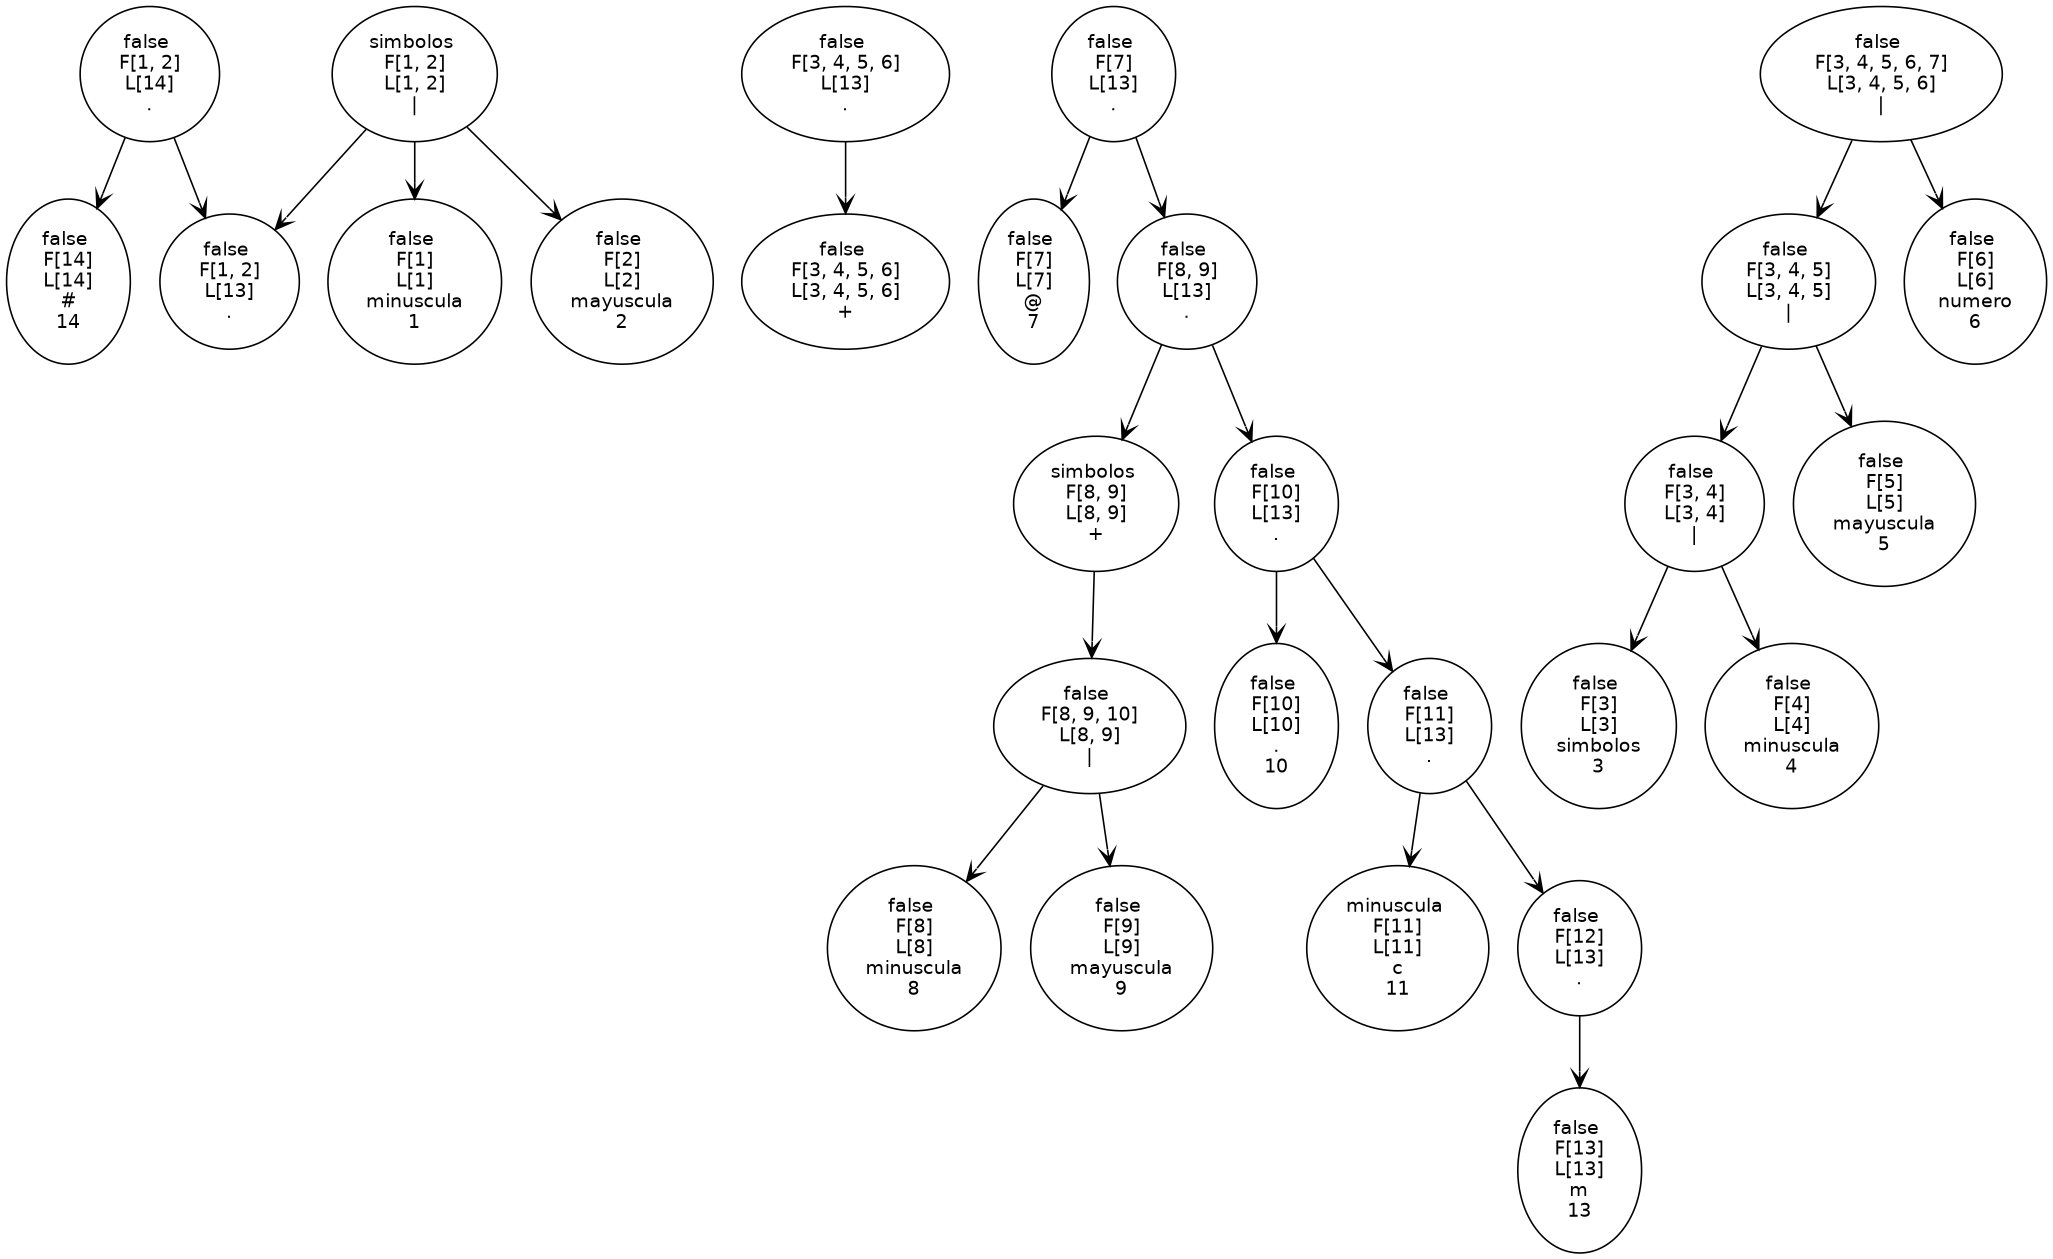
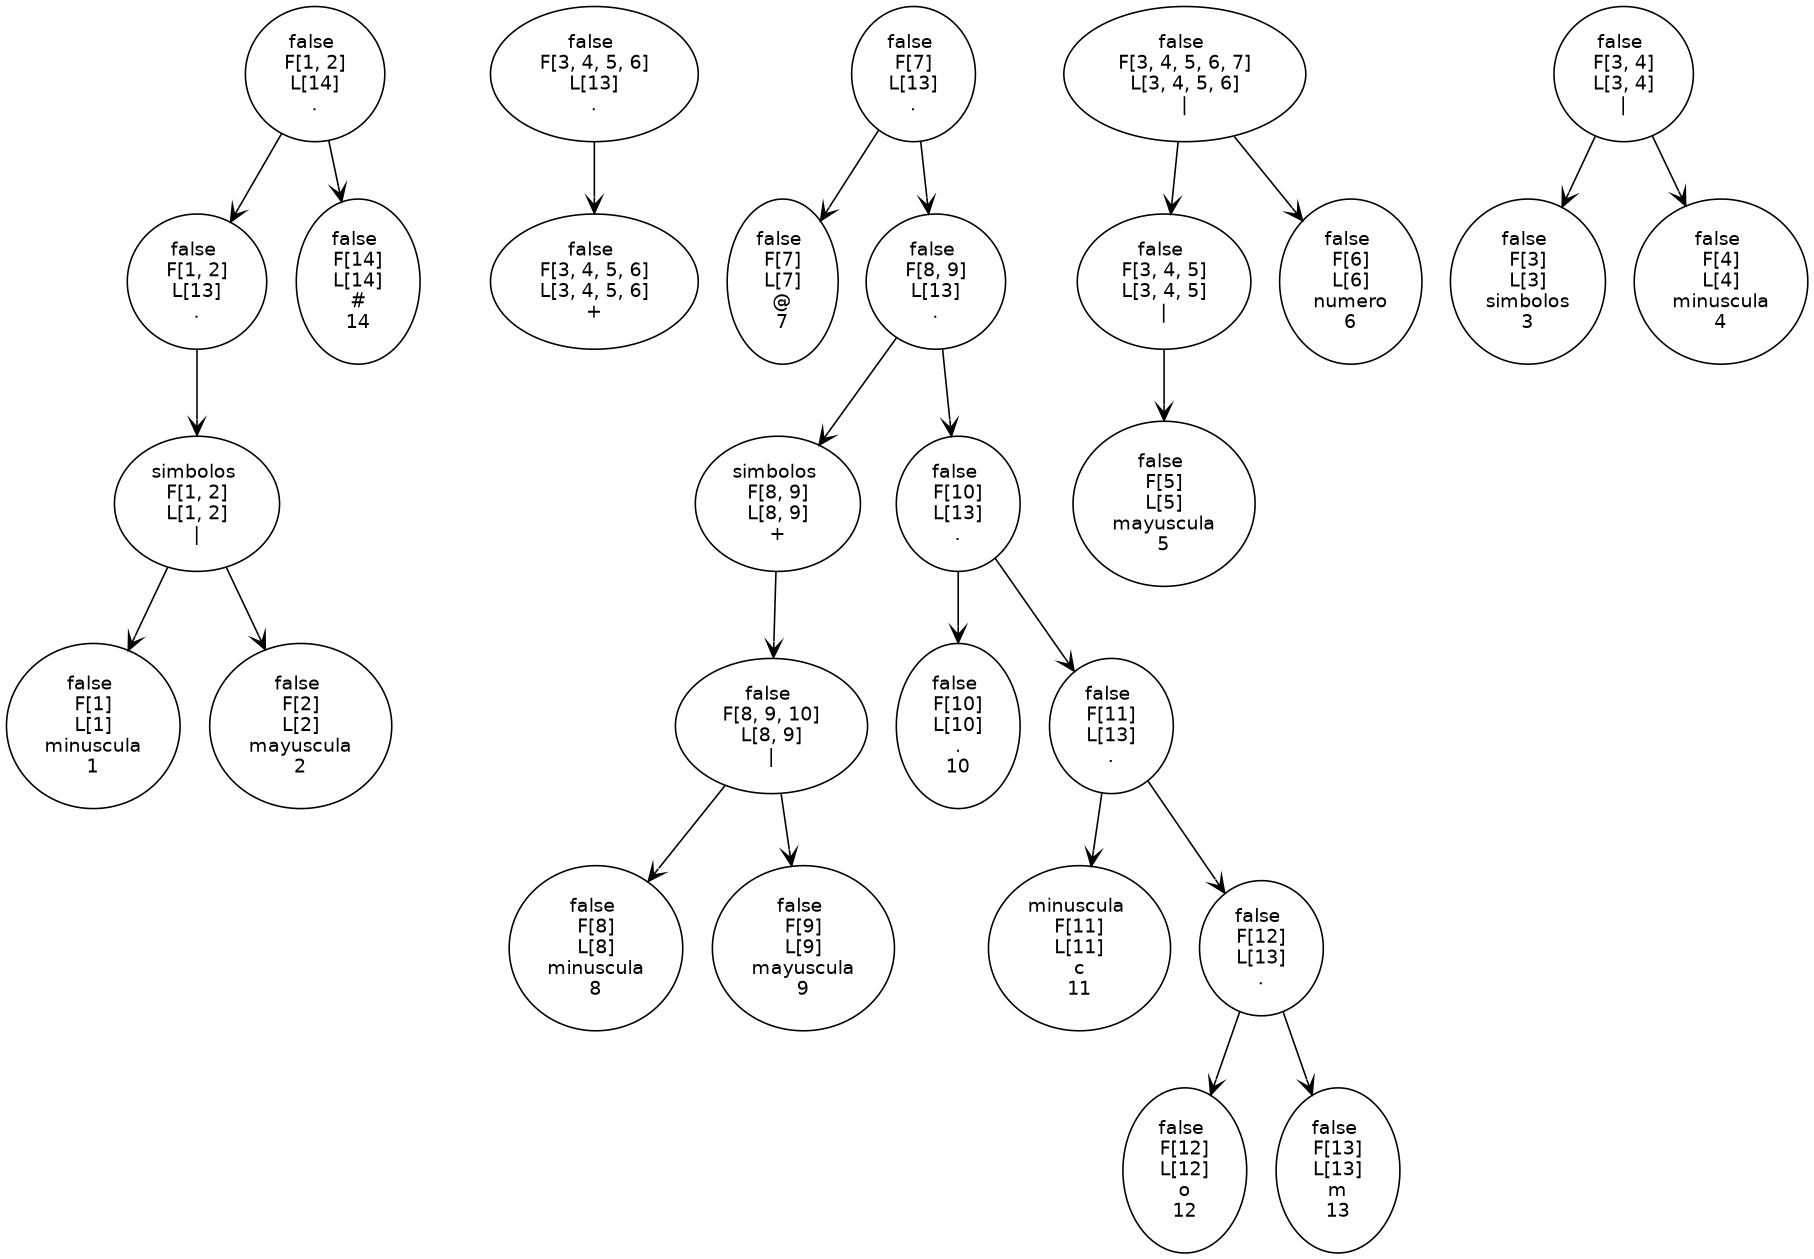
  digraph {
    node [fontname=Helvetica fontsize=12]
    edge [arrowhead=vee arrowtail=none]
    n1 [label="false \n F[1, 2] \n L[14] \n . "]
    n2 [label="false \n F[1, 2] \n L[13] \n . "]
    n3 [label="false \n F[14] \n L[14] \n#\n 14 "]
    n4 [label="simbolos \n F[1, 2] \n L[1, 2] \n | "]
    n5 [label="false \n F[1] \n L[1] \nminuscula\n 1 "]
    n6 [label="false \n F[2] \n L[2] \nmayuscula\n 2 "]
    n7 [label="false \n F[3, 4, 5, 6] \n L[13] \n . "]
    n8 [label="false \n F[3, 4, 5, 6] \n L[3, 4, 5, 6] \n + "]
    n9 [label="false \n F[7] \n L[13] \n . "]
    n10 [label="false \n F[7] \n L[7] \n@\n 7 "]
    n11 [label="false \n F[8, 9] \n L[13] \n . "]
    n12 [label="false \n F[3, 4, 5, 6, 7] \n L[3, 4, 5, 6] \n | "]
    n13 [label="false \n F[3, 4, 5] \n L[3, 4, 5] \n | "]
    n14 [label="false \n F[6] \n L[6] \nnumero\n 6 "]
    n15 [label="false \n F[3, 4] \n L[3, 4] \n | "]
    n16 [label="false \n F[5] \n L[5] \nmayuscula\n 5 "]
    n17 [label="false \n F[3] \n L[3] \nsimbolos\n 3 "]
    n18 [label="false \n F[4] \n L[4] \nminuscula\n 4 "]
    n19 [label="simbolos \n F[8, 9] \n L[8, 9] \n + "]
    n20 [label="false \n F[10] \n L[13] \n . "]
    n21 [label="false \n F[8, 9, 10] \n L[8, 9] \n | "]
    n22 [label="false \n F[10] \n L[10] \n.\n 10 "]
    n23 [label="false \n F[11] \n L[13] \n . "]
    n24 [label="false \n F[8] \n L[8] \nminuscula\n 8 "]
    n25 [label="false \n F[9] \n L[9] \nmayuscula\n 9 "]
    n26 [label="minuscula \n F[11] \n L[11] \nc\n 11 "]
    n27 [label="false \n F[12] \n L[13] \n . "]
+   n28 [label="false \n F[12] \n L[12] \no\n 12 "]
    n29 [label="false \n F[13] \n L[13] \nm\n 13 "]
    n1 -> n2
    n1 -> n3
-   n4 -> n2
+   n2 -> n4
    n4 -> n5
    n4 -> n6
    n7 -> n8
    n9 -> n10
    n9 -> n11
    n11 -> n19
    n11 -> n20
    n12 -> n13
    n12 -> n14
-   n13 -> n15
    n13 -> n16
    n15 -> n17
    n15 -> n18
    n19 -> n21
    n20 -> n22
    n20 -> n23
    n21 -> n24
    n21 -> n25
    n23 -> n26
    n23 -> n27
+   n27 -> n28
    n27 -> n29
  }
